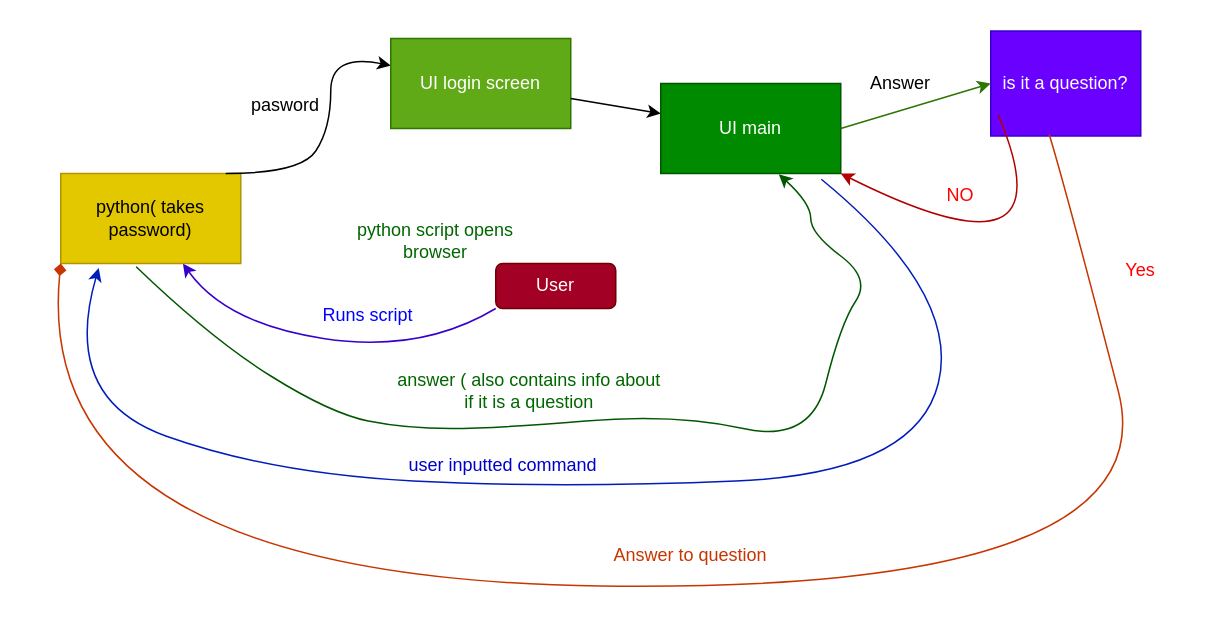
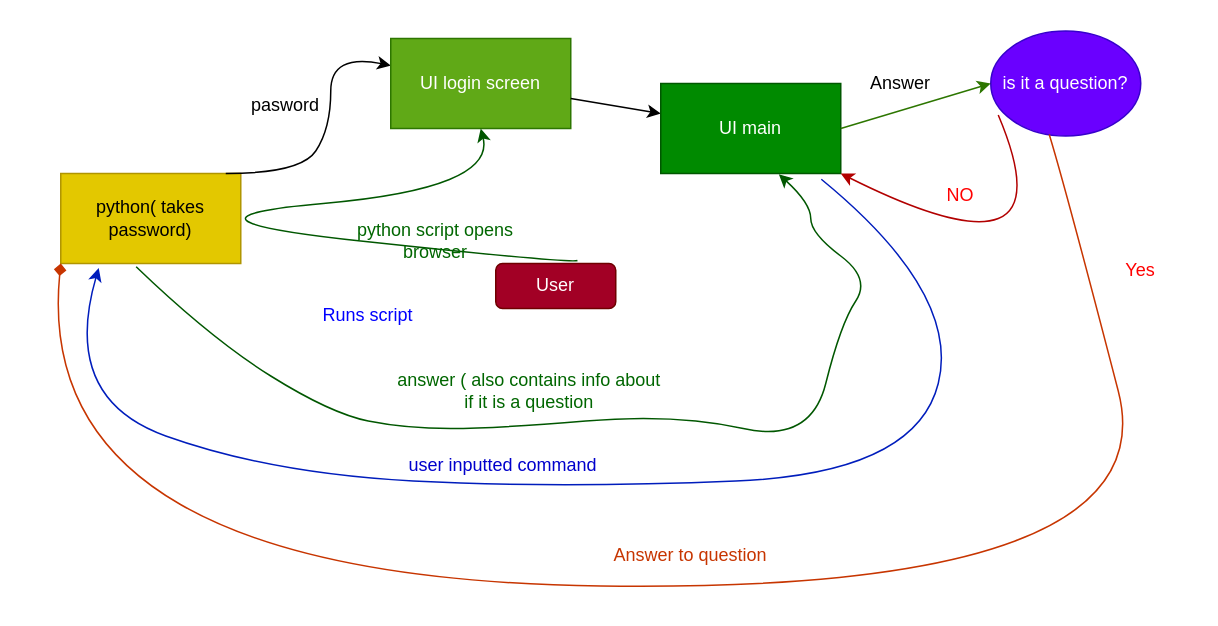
  <mxCell id="0" />
  <mxCell id="1" parent="0" />
  <mxCell id="2" value="User" style="whiteSpace=wrap;html=1;fillColor=#a20025;fontColor=#ffffff;strokeColor=#6F0000;rounded=1;" vertex="1" parent="1"><mxGeometry x="330" y="175" width="80" height="30" as="geometry" /></mxCell>
- <mxCell id="3" value="" style="curved=1;endArrow=classic;html=1;exitX=0;exitY=1;exitDx=0;exitDy=0;fillColor=#6a00ff;strokeColor=#3700CC;" edge="1" parent="1" source="2" target="5"><mxGeometry width="50" height="50" relative="1" as="geometry"><mxPoint x="230" y="235" as="sourcePoint" /><mxPoint x="135.455" y="175" as="targetPoint" /><Array as="points"><mxPoint x="280" y="235" /><mxPoint x="150" y="215" /></Array></mxGeometry></mxCell>
  <mxCell id="4" value="Runs script" style="text;html=1;strokeColor=none;fillColor=none;align=center;verticalAlign=middle;whiteSpace=wrap;rounded=0;fontColor=#0000FF;" vertex="1" parent="1"><mxGeometry x="200" y="195" width="90" height="30" as="geometry" /></mxCell>
  <mxCell id="5" value="python( takes password)" style="rounded=0;whiteSpace=wrap;html=1;fillColor=#e3c800;fontColor=#000000;strokeColor=#B09500;" vertex="1" parent="1"><mxGeometry x="40.005" y="115" width="120" height="60" as="geometry" /></mxCell>
  <mxCell id="6" value="" style="curved=1;endArrow=classic;html=1;" edge="1" parent="1" target="8"><mxGeometry width="50" height="50" relative="1" as="geometry"><mxPoint x="150" y="115" as="sourcePoint" /><mxPoint x="320" y="55" as="targetPoint" /><Array as="points"><mxPoint x="200" y="115" /><mxPoint x="220" y="85" /><mxPoint x="220" y="35" /></Array></mxGeometry></mxCell>
  <mxCell id="7" value="pasword" style="text;html=1;strokeColor=none;fillColor=none;align=center;verticalAlign=middle;whiteSpace=wrap;rounded=0;" vertex="1" parent="1"><mxGeometry x="160" y="55" width="60" height="30" as="geometry" /></mxCell>
  <mxCell id="8" value="UI login screen" style="rounded=0;whiteSpace=wrap;html=1;fillColor=#60a917;fontColor=#ffffff;strokeColor=#2D7600;" vertex="1" parent="1"><mxGeometry x="260" y="25" width="120" height="60" as="geometry" /></mxCell>
+ <mxCell id="9" value="" style="curved=1;endArrow=classic;html=1;entryX=0.5;entryY=1;entryDx=0;entryDy=0;exitX=0.681;exitY=-0.067;exitDx=0;exitDy=0;exitPerimeter=0;fillColor=#008a00;strokeColor=#005700;" edge="1" parent="1" source="2" target="8"><mxGeometry width="50" height="50" relative="1" as="geometry"><mxPoint x="330" y="175" as="sourcePoint" /><mxPoint x="410" y="115" as="targetPoint" /><Array as="points"><mxPoint x="380" y="175" /><mxPoint x="100" y="145" /><mxPoint x="330" y="125" /></Array></mxGeometry></mxCell>
  <mxCell id="10" value="python script opens browser" style="text;html=1;align=center;verticalAlign=middle;whiteSpace=wrap;rounded=0;fontColor=#006600;" vertex="1" parent="1"><mxGeometry x="220" y="145" width="140" height="30" as="geometry" /></mxCell>
  <mxCell id="11" value="" style="endArrow=classic;html=1;" edge="1" parent="1" target="12"><mxGeometry width="50" height="50" relative="1" as="geometry"><mxPoint x="380" y="65" as="sourcePoint" /><mxPoint x="500" y="85" as="targetPoint" /></mxGeometry></mxCell>
  <mxCell id="12" value="UI main" style="rounded=0;whiteSpace=wrap;html=1;fillColor=#008a00;fontColor=#ffffff;strokeColor=#005700;" vertex="1" parent="1"><mxGeometry x="440" y="55" width="120" height="60" as="geometry" /></mxCell>
  <mxCell id="13" value="" style="curved=1;endArrow=classic;html=1;exitX=0.892;exitY=1.064;exitDx=0;exitDy=0;exitPerimeter=0;entryX=0.211;entryY=1.05;entryDx=0;entryDy=0;entryPerimeter=0;fillColor=#0050ef;strokeColor=#001DBC;" edge="1" parent="1" source="12" target="5"><mxGeometry width="50" height="50" relative="1" as="geometry"><mxPoint x="390" y="175" as="sourcePoint" /><mxPoint x="470" y="135" as="targetPoint" /><Array as="points"><mxPoint x="640" y="195" /><mxPoint x="610" y="315" /><mxPoint x="370" y="325" /><mxPoint x="180" y="315" /><mxPoint x="40" y="265" /></Array></mxGeometry></mxCell>
  <mxCell id="14" value="user inputted command" style="text;html=1;strokeColor=none;fillColor=none;align=center;verticalAlign=middle;whiteSpace=wrap;rounded=0;fontColor=#0000CC;" vertex="1" parent="1"><mxGeometry x="250" y="295" width="170" height="30" as="geometry" /></mxCell>
  <mxCell id="15" value="" style="curved=1;endArrow=classic;html=1;exitX=0.419;exitY=1.036;exitDx=0;exitDy=0;exitPerimeter=0;entryX=0.656;entryY=1.008;entryDx=0;entryDy=0;entryPerimeter=0;fillColor=#008a00;strokeColor=#005700;" edge="1" parent="1" source="5" target="12"><mxGeometry width="50" height="50" relative="1" as="geometry"><mxPoint x="390" y="155" as="sourcePoint" /><mxPoint x="430" y="105" as="targetPoint" /><Array as="points"><mxPoint x="140" y="225" /><mxPoint x="220" y="275" /><mxPoint x="270" y="285" /><mxPoint x="330" y="285" /><mxPoint x="450" y="275" /><mxPoint x="540" y="295" /><mxPoint x="560" y="215" /><mxPoint x="580" y="185" /><mxPoint x="540" y="155" /><mxPoint x="540" y="135" /></Array></mxGeometry></mxCell>
  <mxCell id="16" value="answer ( also contains info about if it is a question" style="text;html=1;strokeColor=none;fillColor=none;align=center;verticalAlign=middle;whiteSpace=wrap;rounded=0;fontColor=#006600;" vertex="1" parent="1"><mxGeometry x="260" y="245" width="185" height="30" as="geometry" /></mxCell>
- <mxCell id="17" value="is it a question?" style="whiteSpace=wrap;html=1;fillColor=#6a00ff;fontColor=#ffffff;strokeColor=#3700CC;rounded=0;" vertex="1" parent="1"><mxGeometry x="660" y="20" width="100" height="70" as="geometry" /></mxCell>
+ <mxCell id="17" value="is it a question?" style="ellipse;whiteSpace=wrap;html=1;fillColor=#6a00ff;fontColor=#ffffff;strokeColor=#3700CC;" vertex="1" parent="1"><mxGeometry x="660" y="20" width="100" height="70" as="geometry" /></mxCell>
  <mxCell id="18" value="" style="endArrow=classic;html=1;exitX=1;exitY=0.5;exitDx=0;exitDy=0;entryX=0;entryY=0.5;entryDx=0;entryDy=0;fillColor=#60a917;strokeColor=#2D7600;" edge="1" parent="1" source="12" target="17"><mxGeometry width="50" height="50" relative="1" as="geometry"><mxPoint x="560" y="95" as="sourcePoint" /><mxPoint x="610" y="45" as="targetPoint" /></mxGeometry></mxCell>
  <mxCell id="19" value="" style="curved=1;endArrow=classic;html=1;exitX=0.05;exitY=0.8;exitDx=0;exitDy=0;exitPerimeter=0;entryX=1;entryY=1;entryDx=0;entryDy=0;fillColor=#e51400;strokeColor=#B20000;" edge="1" parent="1" source="17" target="12"><mxGeometry width="50" height="50" relative="1" as="geometry"><mxPoint x="660" y="160" as="sourcePoint" /><mxPoint x="720" y="110" as="targetPoint" /><Array as="points"><mxPoint x="690" y="135" /><mxPoint x="640" y="155" /></Array></mxGeometry></mxCell>
  <mxCell id="20" value="NO" style="text;html=1;strokeColor=none;fillColor=none;align=center;verticalAlign=middle;whiteSpace=wrap;rounded=0;fontColor=#FF0000;" vertex="1" parent="1"><mxGeometry x="610" y="115" width="60" height="30" as="geometry" /></mxCell>
  <mxCell id="21" value="Answer" style="text;html=1;strokeColor=none;fillColor=none;align=center;verticalAlign=middle;whiteSpace=wrap;rounded=0;" vertex="1" parent="1"><mxGeometry x="570" y="40" width="60" height="30" as="geometry" /></mxCell>
  <mxCell id="22" value="" style="curved=1;endArrow=diamond;html=1;exitX=0.39;exitY=0.986;exitDx=0;exitDy=0;exitPerimeter=0;entryX=0;entryY=1;entryDx=0;entryDy=0;fillColor=#fa6800;strokeColor=#C73500;" edge="1" parent="1" source="17" target="5"><mxGeometry width="50" height="50" relative="1" as="geometry"><mxPoint x="750" y="170" as="sourcePoint" /><mxPoint x="50" y="285" as="targetPoint" /><Array as="points"><mxPoint x="710" y="125" /><mxPoint x="780" y="395" /><mxPoint x="20" y="385" /></Array></mxGeometry></mxCell>
  <mxCell id="23" value="Answer to question" style="text;html=1;align=center;verticalAlign=middle;whiteSpace=wrap;rounded=0;fontColor=#C73500;" vertex="1" parent="1"><mxGeometry x="400" y="355" width="120" height="30" as="geometry" /></mxCell>
  <mxCell id="24" value="Yes" style="text;html=1;strokeColor=none;fillColor=none;align=center;verticalAlign=middle;whiteSpace=wrap;rounded=0;fontColor=#FF0000;" vertex="1" parent="1"><mxGeometry x="730" y="165" width="60" height="30" as="geometry" /></mxCell>
